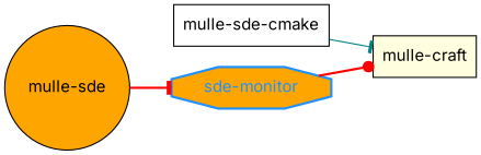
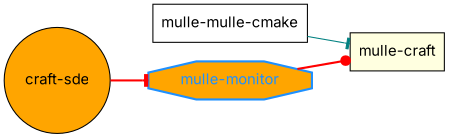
  digraph {
    fontname=Inter
    rankdir=LR
    node [fillcolor=orange fontname=Inter style=filled]
    edge [arrowhead=tee color=red fontname=Inter style=bold]
-   "mulle-monitor" [color=dodgerblue fontcolor=dodgerblue penwidth=2 shape=octagon label="sde-monitor"]
-   "mulle-sde" [shape=circle]
-   n3 [fillcolor=white label="mulle-sde-cmake" shape=box]
+   "mulle-monitor" [color=dodgerblue fontcolor=dodgerblue penwidth=2 shape=octagon]
+   "mulle-sde" [shape=circle label="craft-sde"]
+   n3 [fillcolor=white label="mulle-mulle-cmake" shape=box]
    n4 [fillcolor=lightyellow label="{ mulle-craft }" shape=record]
    subgraph sub_1 {
      label="Language agnostic"
      "mulle-monitor"
      "mulle-sde"
      n3
      n4
    }
    "mulle-monitor" -> n4 [arrowhead=dot]
    "mulle-sde" -> "mulle-monitor"
    n3 -> n4 [color=teal style=solid]
  }
